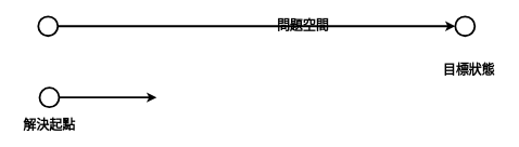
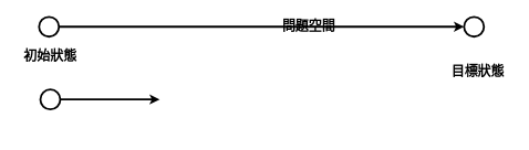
  <mxCell id="0" />
  <mxCell id="1" parent="0" />
  <mxCell id="2" value="&lt;div&gt;&lt;span style=&quot;font-size: 20px&quot;&gt;&lt;b&gt;目標狀態&lt;/b&gt;&lt;/span&gt;&lt;/div&gt;" style="text;whiteSpace=wrap;html=1;align=center;" vertex="1" parent="1"><mxGeometry x="665" y="90" width="110" height="30" as="geometry" /></mxCell>
  <mxCell id="3" style="edgeStyle=orthogonalEdgeStyle;rounded=0;orthogonalLoop=1;jettySize=auto;html=1;exitX=1;exitY=0.5;exitDx=0;exitDy=0;entryX=0;entryY=0.5;entryDx=0;entryDy=0;strokeWidth=3;" edge="1" parent="1" source="4" target="5"><mxGeometry relative="1" as="geometry" /></mxCell>
  <mxCell id="4" value="" style="ellipse;whiteSpace=wrap;html=1;strokeWidth=3;" vertex="1" parent="1"><mxGeometry x="58" y="25" width="30" height="30" as="geometry" /></mxCell>
  <mxCell id="5" value="" style="ellipse;whiteSpace=wrap;html=1;strokeWidth=3;" vertex="1" parent="1"><mxGeometry x="699" y="25" width="30" height="30" as="geometry" /></mxCell>
  <mxCell id="6" style="edgeStyle=orthogonalEdgeStyle;rounded=0;orthogonalLoop=1;jettySize=auto;html=1;exitX=1;exitY=0.5;exitDx=0;exitDy=0;strokeWidth=3;" edge="1" parent="1" source="7"><mxGeometry relative="1" as="geometry"><mxPoint x="240" y="150" as="targetPoint" /></mxGeometry></mxCell>
  <mxCell id="7" value="" style="ellipse;whiteSpace=wrap;html=1;strokeWidth=3;" vertex="1" parent="1"><mxGeometry x="60" y="135" width="30" height="30" as="geometry" /></mxCell>
  <mxCell id="8" value="&amp;nbsp;&amp;nbsp;" style="text;html=1;align=center;verticalAlign=middle;resizable=0;points=[];autosize=1;" vertex="1" parent="1"><mxGeometry x="226" y="87" width="20" height="20" as="geometry" /></mxCell>
+ <mxCell id="9" value="&lt;span style=&quot;font-size: 20px&quot;&gt;&lt;b&gt;初始狀態&lt;/b&gt;&lt;/span&gt;" style="text;whiteSpace=wrap;html=1;align=center;" vertex="1" parent="1"><mxGeometry x="20" y="65" width="110" height="30" as="geometry" /></mxCell>
  <mxCell id="10" value="&lt;span style=&quot;font-size: 20px&quot;&gt;&lt;b&gt;問題空間&lt;/b&gt;&lt;/span&gt;" style="text;whiteSpace=wrap;html=1;align=center;" vertex="1" parent="1"><mxGeometry x="410" y="20" width="110" height="30" as="geometry" /></mxCell>
- <mxCell id="11" value="&lt;span style=&quot;font-size: 20px&quot;&gt;&lt;b&gt;解決起點&lt;/b&gt;&lt;/span&gt;" style="text;whiteSpace=wrap;html=1;align=center;" vertex="1" parent="1"><mxGeometry x="20" y="175" width="110" height="30" as="geometry" /></mxCell>
